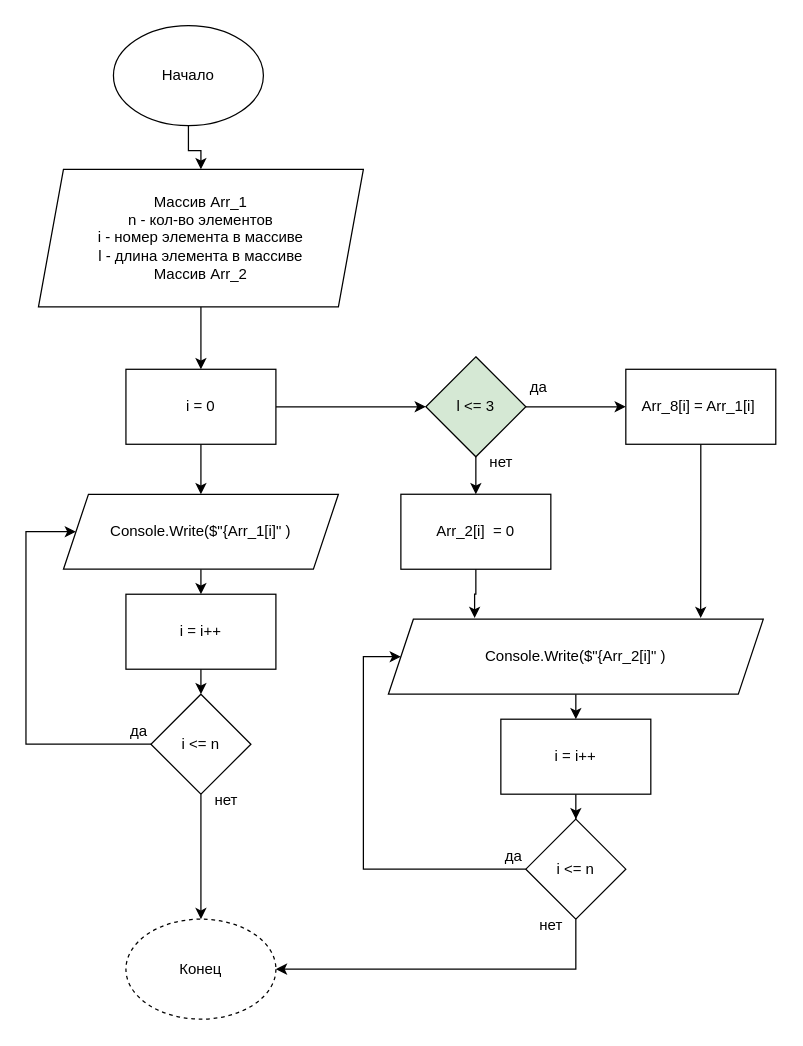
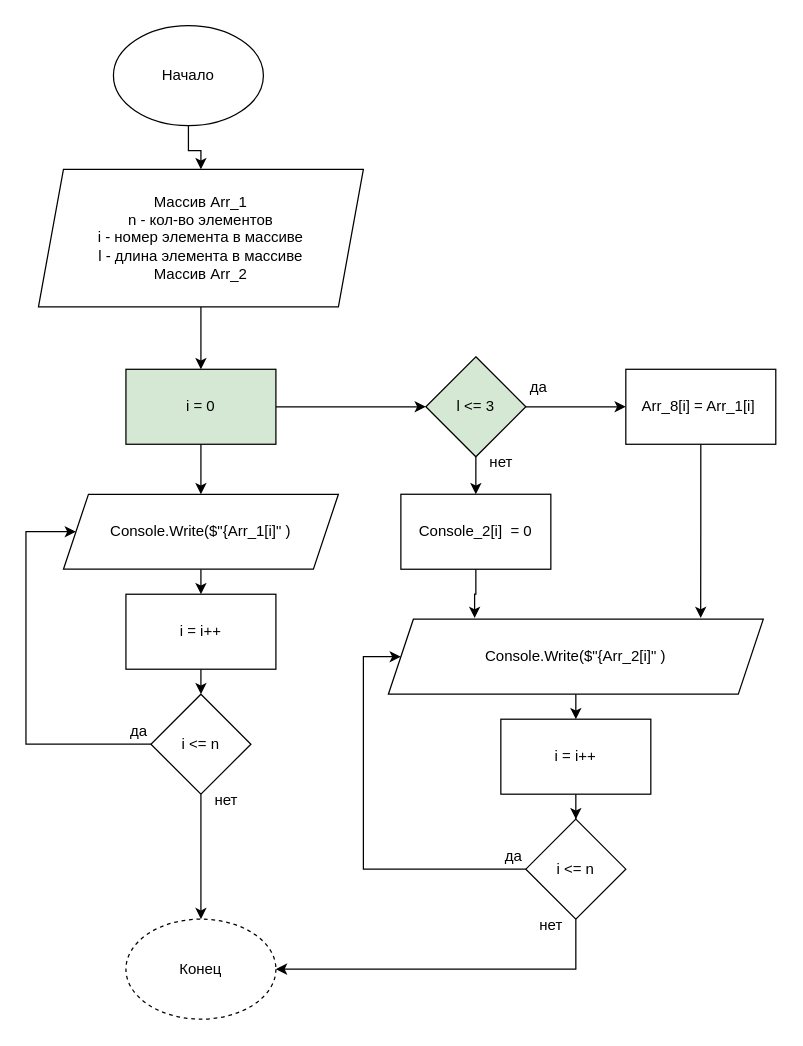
  <mxCell id="0" />
  <mxCell id="1" parent="0" />
  <mxCell id="2" style="edgeStyle=orthogonalEdgeStyle;rounded=0;orthogonalLoop=1;jettySize=auto;html=1;exitX=0.5;exitY=1;exitDx=0;exitDy=0;" edge="1" parent="1" source="3" target="5"><mxGeometry relative="1" as="geometry"><mxPoint x="160" y="135" as="targetPoint" /></mxGeometry></mxCell>
  <mxCell id="3" value="Начало" style="ellipse;whiteSpace=wrap;html=1;" vertex="1" parent="1"><mxGeometry x="90" y="20" width="120" height="80" as="geometry" /></mxCell>
  <mxCell id="4" style="edgeStyle=orthogonalEdgeStyle;rounded=0;orthogonalLoop=1;jettySize=auto;html=1;" edge="1" parent="1" source="5"><mxGeometry relative="1" as="geometry"><mxPoint x="160" y="295" as="targetPoint" /></mxGeometry></mxCell>
  <mxCell id="5" value="Массив Arr_1&lt;br&gt;n - кол-во элементов&lt;br&gt;i - номер элемента в массиве&lt;br&gt;l - длина элемента в массиве&lt;br&gt;Массив Arr_2" style="shape=parallelogram;perimeter=parallelogramPerimeter;whiteSpace=wrap;html=1;fixedSize=1;" vertex="1" parent="1"><mxGeometry x="30" y="135" width="260" height="110" as="geometry" /></mxCell>
  <mxCell id="6" style="edgeStyle=orthogonalEdgeStyle;rounded=0;orthogonalLoop=1;jettySize=auto;html=1;" edge="1" parent="1" source="8"><mxGeometry relative="1" as="geometry"><mxPoint x="160" y="395" as="targetPoint" /></mxGeometry></mxCell>
  <mxCell id="7" style="edgeStyle=orthogonalEdgeStyle;rounded=0;orthogonalLoop=1;jettySize=auto;html=1;" edge="1" parent="1" source="8"><mxGeometry relative="1" as="geometry"><mxPoint x="340" y="325" as="targetPoint" /></mxGeometry></mxCell>
- <mxCell id="8" value="i = 0" style="rounded=0;whiteSpace=wrap;html=1;" vertex="1" parent="1"><mxGeometry x="100" y="295" width="120" height="60" as="geometry" /></mxCell>
+ <mxCell id="8" value="i = 0" style="rounded=0;whiteSpace=wrap;html=1;fillColor=#d5e8d4;" vertex="1" parent="1"><mxGeometry x="100" y="295" width="120" height="60" as="geometry" /></mxCell>
  <mxCell id="9" style="edgeStyle=orthogonalEdgeStyle;rounded=0;orthogonalLoop=1;jettySize=auto;html=1;" edge="1" parent="1" source="10"><mxGeometry relative="1" as="geometry"><mxPoint x="160" y="475" as="targetPoint" /></mxGeometry></mxCell>
  <mxCell id="10" value="Console.Write($&quot;{Arr_1[i]&quot; )" style="shape=parallelogram;perimeter=parallelogramPerimeter;whiteSpace=wrap;html=1;fixedSize=1;" vertex="1" parent="1"><mxGeometry x="50" y="395" width="220" height="60" as="geometry" /></mxCell>
  <mxCell id="11" style="edgeStyle=orthogonalEdgeStyle;rounded=0;orthogonalLoop=1;jettySize=auto;html=1;" edge="1" parent="1" source="12"><mxGeometry relative="1" as="geometry"><mxPoint x="160" y="555" as="targetPoint" /></mxGeometry></mxCell>
  <mxCell id="12" value="i = i++" style="rounded=0;whiteSpace=wrap;html=1;" vertex="1" parent="1"><mxGeometry x="100" y="475" width="120" height="60" as="geometry" /></mxCell>
  <mxCell id="13" style="edgeStyle=orthogonalEdgeStyle;rounded=0;orthogonalLoop=1;jettySize=auto;html=1;" edge="1" parent="1" source="15" target="10"><mxGeometry relative="1" as="geometry"><mxPoint x="40" y="425" as="targetPoint" /><Array as="points"><mxPoint x="20" y="595" /><mxPoint x="20" y="425" /></Array></mxGeometry></mxCell>
  <mxCell id="14" style="edgeStyle=orthogonalEdgeStyle;rounded=0;orthogonalLoop=1;jettySize=auto;html=1;entryX=0.5;entryY=0;entryDx=0;entryDy=0;" edge="1" parent="1" source="15" target="31"><mxGeometry relative="1" as="geometry" /></mxCell>
  <mxCell id="15" value="i &amp;lt;= n" style="rhombus;whiteSpace=wrap;html=1;" vertex="1" parent="1"><mxGeometry x="120" y="555" width="80" height="80" as="geometry" /></mxCell>
  <mxCell id="16" value="да" style="text;html=1;align=center;verticalAlign=middle;resizable=0;points=[];autosize=1;strokeColor=none;fillColor=none;" vertex="1" parent="1"><mxGeometry x="90" y="570" width="40" height="30" as="geometry" /></mxCell>
  <mxCell id="17" style="edgeStyle=orthogonalEdgeStyle;rounded=0;orthogonalLoop=1;jettySize=auto;html=1;" edge="1" parent="1" source="19"><mxGeometry relative="1" as="geometry"><mxPoint x="500" y="325" as="targetPoint" /></mxGeometry></mxCell>
  <mxCell id="18" style="edgeStyle=orthogonalEdgeStyle;rounded=0;orthogonalLoop=1;jettySize=auto;html=1;" edge="1" parent="1" source="19"><mxGeometry relative="1" as="geometry"><mxPoint x="380" y="395" as="targetPoint" /></mxGeometry></mxCell>
  <mxCell id="19" value="l &amp;lt;= 3" style="rhombus;whiteSpace=wrap;html=1;fillColor=#d5e8d4;" vertex="1" parent="1"><mxGeometry x="340" y="285" width="80" height="80" as="geometry" /></mxCell>
  <mxCell id="20" style="edgeStyle=orthogonalEdgeStyle;rounded=0;orthogonalLoop=1;jettySize=auto;html=1;entryX=0.833;entryY=-0.017;entryDx=0;entryDy=0;entryPerimeter=0;" edge="1" parent="1" source="21" target="23"><mxGeometry relative="1" as="geometry"><Array as="points" /></mxGeometry></mxCell>
  <mxCell id="21" value="Arr_8[i] = Arr_1[i]&amp;nbsp;" style="rounded=0;whiteSpace=wrap;html=1;" vertex="1" parent="1"><mxGeometry x="500" y="295" width="120" height="60" as="geometry" /></mxCell>
  <mxCell id="22" style="edgeStyle=orthogonalEdgeStyle;rounded=0;orthogonalLoop=1;jettySize=auto;html=1;" edge="1" parent="1" source="23"><mxGeometry relative="1" as="geometry"><mxPoint x="460" y="575" as="targetPoint" /></mxGeometry></mxCell>
  <mxCell id="23" value="Console.Write($&quot;{Arr_2[i]&quot; )" style="shape=parallelogram;perimeter=parallelogramPerimeter;whiteSpace=wrap;html=1;fixedSize=1;" vertex="1" parent="1"><mxGeometry x="310" y="495" width="300" height="60" as="geometry" /></mxCell>
  <mxCell id="24" style="edgeStyle=orthogonalEdgeStyle;rounded=0;orthogonalLoop=1;jettySize=auto;html=1;entryX=0.23;entryY=-0.017;entryDx=0;entryDy=0;entryPerimeter=0;" edge="1" parent="1" source="25" target="23"><mxGeometry relative="1" as="geometry" /></mxCell>
- <mxCell id="25" value="Arr_2[i]&amp;nbsp; = 0" style="rounded=0;whiteSpace=wrap;html=1;" vertex="1" parent="1"><mxGeometry x="320" y="395" width="120" height="60" as="geometry" /></mxCell>
+ <mxCell id="25" value="Console_2[i]&amp;nbsp; = 0" style="rounded=0;whiteSpace=wrap;html=1;" vertex="1" parent="1"><mxGeometry x="320" y="395" width="120" height="60" as="geometry" /></mxCell>
  <mxCell id="26" value="" style="edgeStyle=orthogonalEdgeStyle;rounded=0;orthogonalLoop=1;jettySize=auto;html=1;" edge="1" parent="1" source="27" target="30"><mxGeometry relative="1" as="geometry" /></mxCell>
  <mxCell id="27" value="i = i++" style="rounded=0;whiteSpace=wrap;html=1;" vertex="1" parent="1"><mxGeometry x="400" y="575" width="120" height="60" as="geometry" /></mxCell>
  <mxCell id="28" style="edgeStyle=orthogonalEdgeStyle;rounded=0;orthogonalLoop=1;jettySize=auto;html=1;entryX=1;entryY=0.5;entryDx=0;entryDy=0;" edge="1" parent="1" source="30" target="31"><mxGeometry relative="1" as="geometry"><Array as="points"><mxPoint x="460" y="775" /></Array></mxGeometry></mxCell>
  <mxCell id="29" style="edgeStyle=orthogonalEdgeStyle;rounded=0;orthogonalLoop=1;jettySize=auto;html=1;entryX=0;entryY=0.5;entryDx=0;entryDy=0;" edge="1" parent="1" source="30" target="23"><mxGeometry relative="1" as="geometry"><mxPoint x="280" y="425" as="targetPoint" /><Array as="points"><mxPoint x="290" y="695" /><mxPoint x="290" y="525" /></Array></mxGeometry></mxCell>
  <mxCell id="30" value="i &amp;lt;= n" style="rhombus;whiteSpace=wrap;html=1;" vertex="1" parent="1"><mxGeometry x="420" y="655" width="80" height="80" as="geometry" /></mxCell>
  <mxCell id="31" value="Конец" style="ellipse;whiteSpace=wrap;html=1;dashed=1;" vertex="1" parent="1"><mxGeometry x="100" y="735" width="120" height="80" as="geometry" /></mxCell>
  <mxCell id="32" value="нет" style="text;html=1;align=center;verticalAlign=middle;resizable=0;points=[];autosize=1;strokeColor=none;fillColor=none;" vertex="1" parent="1"><mxGeometry x="160" y="625" width="40" height="30" as="geometry" /></mxCell>
  <mxCell id="33" value="нет" style="text;html=1;align=center;verticalAlign=middle;resizable=0;points=[];autosize=1;strokeColor=none;fillColor=none;" vertex="1" parent="1"><mxGeometry x="420" y="725" width="40" height="30" as="geometry" /></mxCell>
  <mxCell id="34" value="да" style="text;html=1;align=center;verticalAlign=middle;resizable=0;points=[];autosize=1;strokeColor=none;fillColor=none;" vertex="1" parent="1"><mxGeometry x="410" y="295" width="40" height="30" as="geometry" /></mxCell>
  <mxCell id="35" value="нет" style="text;html=1;align=center;verticalAlign=middle;resizable=0;points=[];autosize=1;strokeColor=none;fillColor=none;" vertex="1" parent="1"><mxGeometry x="380" y="355" width="40" height="30" as="geometry" /></mxCell>
  <mxCell id="36" value="да" style="text;html=1;align=center;verticalAlign=middle;resizable=0;points=[];autosize=1;strokeColor=none;fillColor=none;" vertex="1" parent="1"><mxGeometry x="390" y="670" width="40" height="30" as="geometry" /></mxCell>
